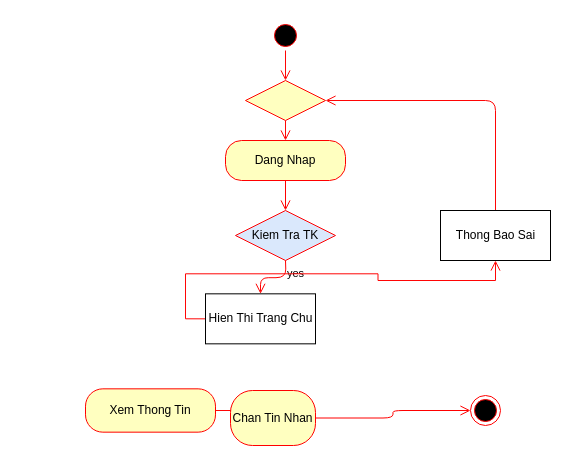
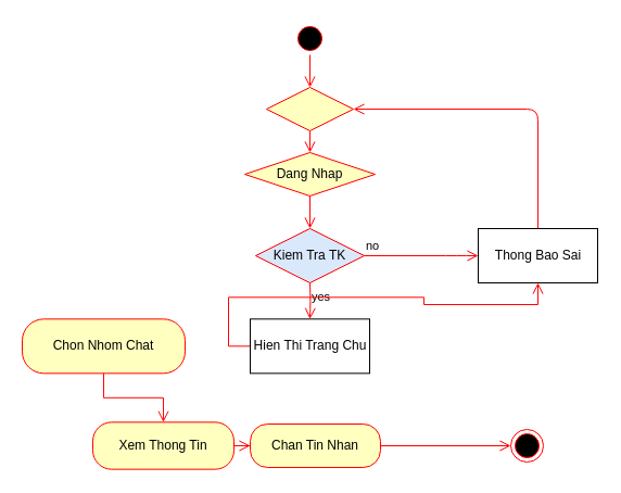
  <mxCell id="0" />
  <mxCell id="1" parent="0" />
  <mxCell id="2" style="edgeStyle=orthogonalEdgeStyle;rounded=1;orthogonalLoop=1;jettySize=auto;html=1;exitX=0.5;exitY=1;exitDx=0;exitDy=0;entryX=0.5;entryY=0;entryDx=0;entryDy=0;endArrow=open;endFill=0;endSize=8;strokeColor=#FF0505;" edge="1" parent="1" source="3" target="11"><mxGeometry relative="1" as="geometry" /></mxCell>
  <mxCell id="3" value="" style="ellipse;html=1;shape=startState;fillColor=#000000;strokeColor=#ff0000;" vertex="1" parent="1"><mxGeometry x="270" y="20" width="30" height="30" as="geometry" /></mxCell>
- <mxCell id="4" value="&lt;div&gt;Dang Nhap&lt;br&gt;&lt;/div&gt;" style="rounded=1;whiteSpace=wrap;html=1;arcSize=40;fontColor=#000000;fillColor=#ffffc0;strokeColor=#ff0000;" vertex="1" parent="1"><mxGeometry x="225" y="140" width="120" height="40" as="geometry" /></mxCell>
+ <mxCell id="4" value="&lt;div&gt;Dang Nhap&lt;br&gt;&lt;/div&gt;" style="rhombus;whiteSpace=wrap;html=1;arcSize=40;fontColor=#000000;fillColor=#ffffc0;strokeColor=#ff0000;" vertex="1" parent="1"><mxGeometry x="225" y="140" width="120" height="40" as="geometry" /></mxCell>
  <mxCell id="5" value="" style="edgeStyle=orthogonalEdgeStyle;html=1;verticalAlign=bottom;endArrow=open;endSize=8;strokeColor=#ff0000;entryX=0.5;entryY=0;entryDx=0;entryDy=0;" edge="1" parent="1" source="4" target="6"><mxGeometry relative="1" as="geometry"><mxPoint x="285" y="200" as="targetPoint" /></mxGeometry></mxCell>
  <mxCell id="6" value="Kiem Tra TK" style="rhombus;whiteSpace=wrap;html=1;fillColor=#dae8fc;strokeColor=#ff0000;" vertex="1" parent="1"><mxGeometry x="235" y="210" width="100" height="50" as="geometry" /></mxCell>
+ <mxCell id="7" value="no" style="edgeStyle=orthogonalEdgeStyle;html=1;align=left;verticalAlign=bottom;endArrow=open;endSize=8;strokeColor=#ff0000;entryX=0;entryY=0.5;entryDx=0;entryDy=0;" edge="1" parent="1" source="6" target="9"><mxGeometry x="-1" relative="1" as="geometry"><mxPoint x="430" y="240" as="targetPoint" /><Array as="points"><mxPoint x="420" y="235" /><mxPoint x="420" y="235" /></Array></mxGeometry></mxCell>
  <mxCell id="8" style="edgeStyle=orthogonalEdgeStyle;rounded=1;orthogonalLoop=1;jettySize=auto;html=1;exitX=0.5;exitY=0;exitDx=0;exitDy=0;entryX=1;entryY=0.5;entryDx=0;entryDy=0;endArrow=open;endFill=0;endSize=8;strokeColor=#FF0505;" edge="1" parent="1" source="9" target="11"><mxGeometry relative="1" as="geometry" /></mxCell>
  <mxCell id="9" value="Thong Bao Sai" style="html=1;" vertex="1" parent="1"><mxGeometry x="440" y="210" width="110" height="50" as="geometry" /></mxCell>
  <mxCell id="10" style="edgeStyle=orthogonalEdgeStyle;rounded=1;orthogonalLoop=1;jettySize=auto;html=1;exitX=0.5;exitY=1;exitDx=0;exitDy=0;entryX=0.5;entryY=0;entryDx=0;entryDy=0;endArrow=open;endFill=0;endSize=8;strokeColor=#FF0505;" edge="1" parent="1" source="11" target="4"><mxGeometry relative="1" as="geometry" /></mxCell>
  <mxCell id="11" value="" style="rhombus;whiteSpace=wrap;html=1;fillColor=#ffffc0;strokeColor=#ff0000;" vertex="1" parent="1"><mxGeometry x="245" y="80" width="80" height="40" as="geometry" /></mxCell>
  <mxCell id="12" value="yes" style="edgeStyle=orthogonalEdgeStyle;html=1;align=left;verticalAlign=top;endArrow=open;endSize=8;strokeColor=#ff0000;entryX=0.5;entryY=0;entryDx=0;entryDy=0;" edge="1" parent="1" target="19"><mxGeometry x="-1" relative="1" as="geometry"><mxPoint x="285" y="300" as="targetPoint" /><Array as="points" /><mxPoint x="285" y="260" as="sourcePoint" /></mxGeometry></mxCell>
+ <mxCell id="13" style="edgeStyle=orthogonalEdgeStyle;rounded=0;orthogonalLoop=1;jettySize=auto;html=1;exitX=0.5;exitY=1;exitDx=0;exitDy=0;entryX=0.5;entryY=0;entryDx=0;entryDy=0;endArrow=open;endFill=0;endSize=8;strokeColor=#FF0505;" edge="1" parent="1" source="14" target="16"><mxGeometry relative="1" as="geometry" /></mxCell>
+ <mxCell id="14" value="Chon Nhom Chat" style="rounded=1;whiteSpace=wrap;html=1;arcSize=40;fontColor=#000000;fillColor=#ffffc0;strokeColor=#ff0000;" vertex="1" parent="1"><mxGeometry x="20" y="293.33" width="150" height="50" as="geometry" /></mxCell>
  <mxCell id="15" style="edgeStyle=orthogonalEdgeStyle;rounded=0;orthogonalLoop=1;jettySize=auto;html=1;exitX=1;exitY=0.5;exitDx=0;exitDy=0;endSize=8;endArrow=open;endFill=0;strokeColor=#FF0505;" edge="1" parent="1" source="16" target="20"><mxGeometry relative="1" as="geometry" /></mxCell>
  <mxCell id="16" value="Xem Thong Tin " style="rounded=1;whiteSpace=wrap;html=1;arcSize=40;fontColor=#000000;fillColor=#ffffc0;strokeColor=#ff0000;" vertex="1" parent="1"><mxGeometry x="85" y="388.34" width="130" height="43.33" as="geometry" /></mxCell>
  <mxCell id="17" value="" style="ellipse;html=1;shape=endState;fillColor=#000000;strokeColor=#ff0000;" vertex="1" parent="1"><mxGeometry x="470" y="395" width="30" height="30" as="geometry" /></mxCell>
  <mxCell id="18" style="edgeStyle=orthogonalEdgeStyle;rounded=0;orthogonalLoop=1;jettySize=auto;html=1;exitX=0;exitY=0.5;exitDx=0;exitDy=0;endArrow=open;endFill=0;endSize=8;strokeColor=#FF0505;" edge="1" parent="1" source="19" target="9"><mxGeometry relative="1" as="geometry" /></mxCell>
- <mxCell id="19" value="Hien Thi Trang Chu" style="html=1;" vertex="1" parent="1"><mxGeometry x="205" y="293.33" width="110" height="50" as="geometry" /></mxCell>
- <mxCell id="20" value="Chan Tin Nhan" style="rounded=1;whiteSpace=wrap;html=1;arcSize=40;fontColor=#000000;fillColor=#ffffc0;strokeColor=#ff0000;" vertex="1" parent="1"><mxGeometry x="230" y="390" width="85" height="55" as="geometry" /></mxCell>
+ <mxCell id="19" value="Hien Thi Trang Chu" style="html=1;" vertex="1" parent="1"><mxGeometry x="230" y="293.33" width="110" height="50" as="geometry" /></mxCell>
+ <mxCell id="20" value="Chan Tin Nhan" style="rounded=1;whiteSpace=wrap;html=1;arcSize=40;fontColor=#000000;fillColor=#ffffc0;strokeColor=#ff0000;" vertex="1" parent="1"><mxGeometry x="230" y="390" width="120" height="40" as="geometry" /></mxCell>
  <mxCell id="21" value="" style="edgeStyle=orthogonalEdgeStyle;html=1;verticalAlign=bottom;endArrow=open;endSize=8;strokeColor=#ff0000;entryX=0;entryY=0.5;entryDx=0;entryDy=0;" edge="1" source="20" parent="1" target="17"><mxGeometry relative="1" as="geometry"><mxPoint x="405" y="495" as="targetPoint" /></mxGeometry></mxCell>
